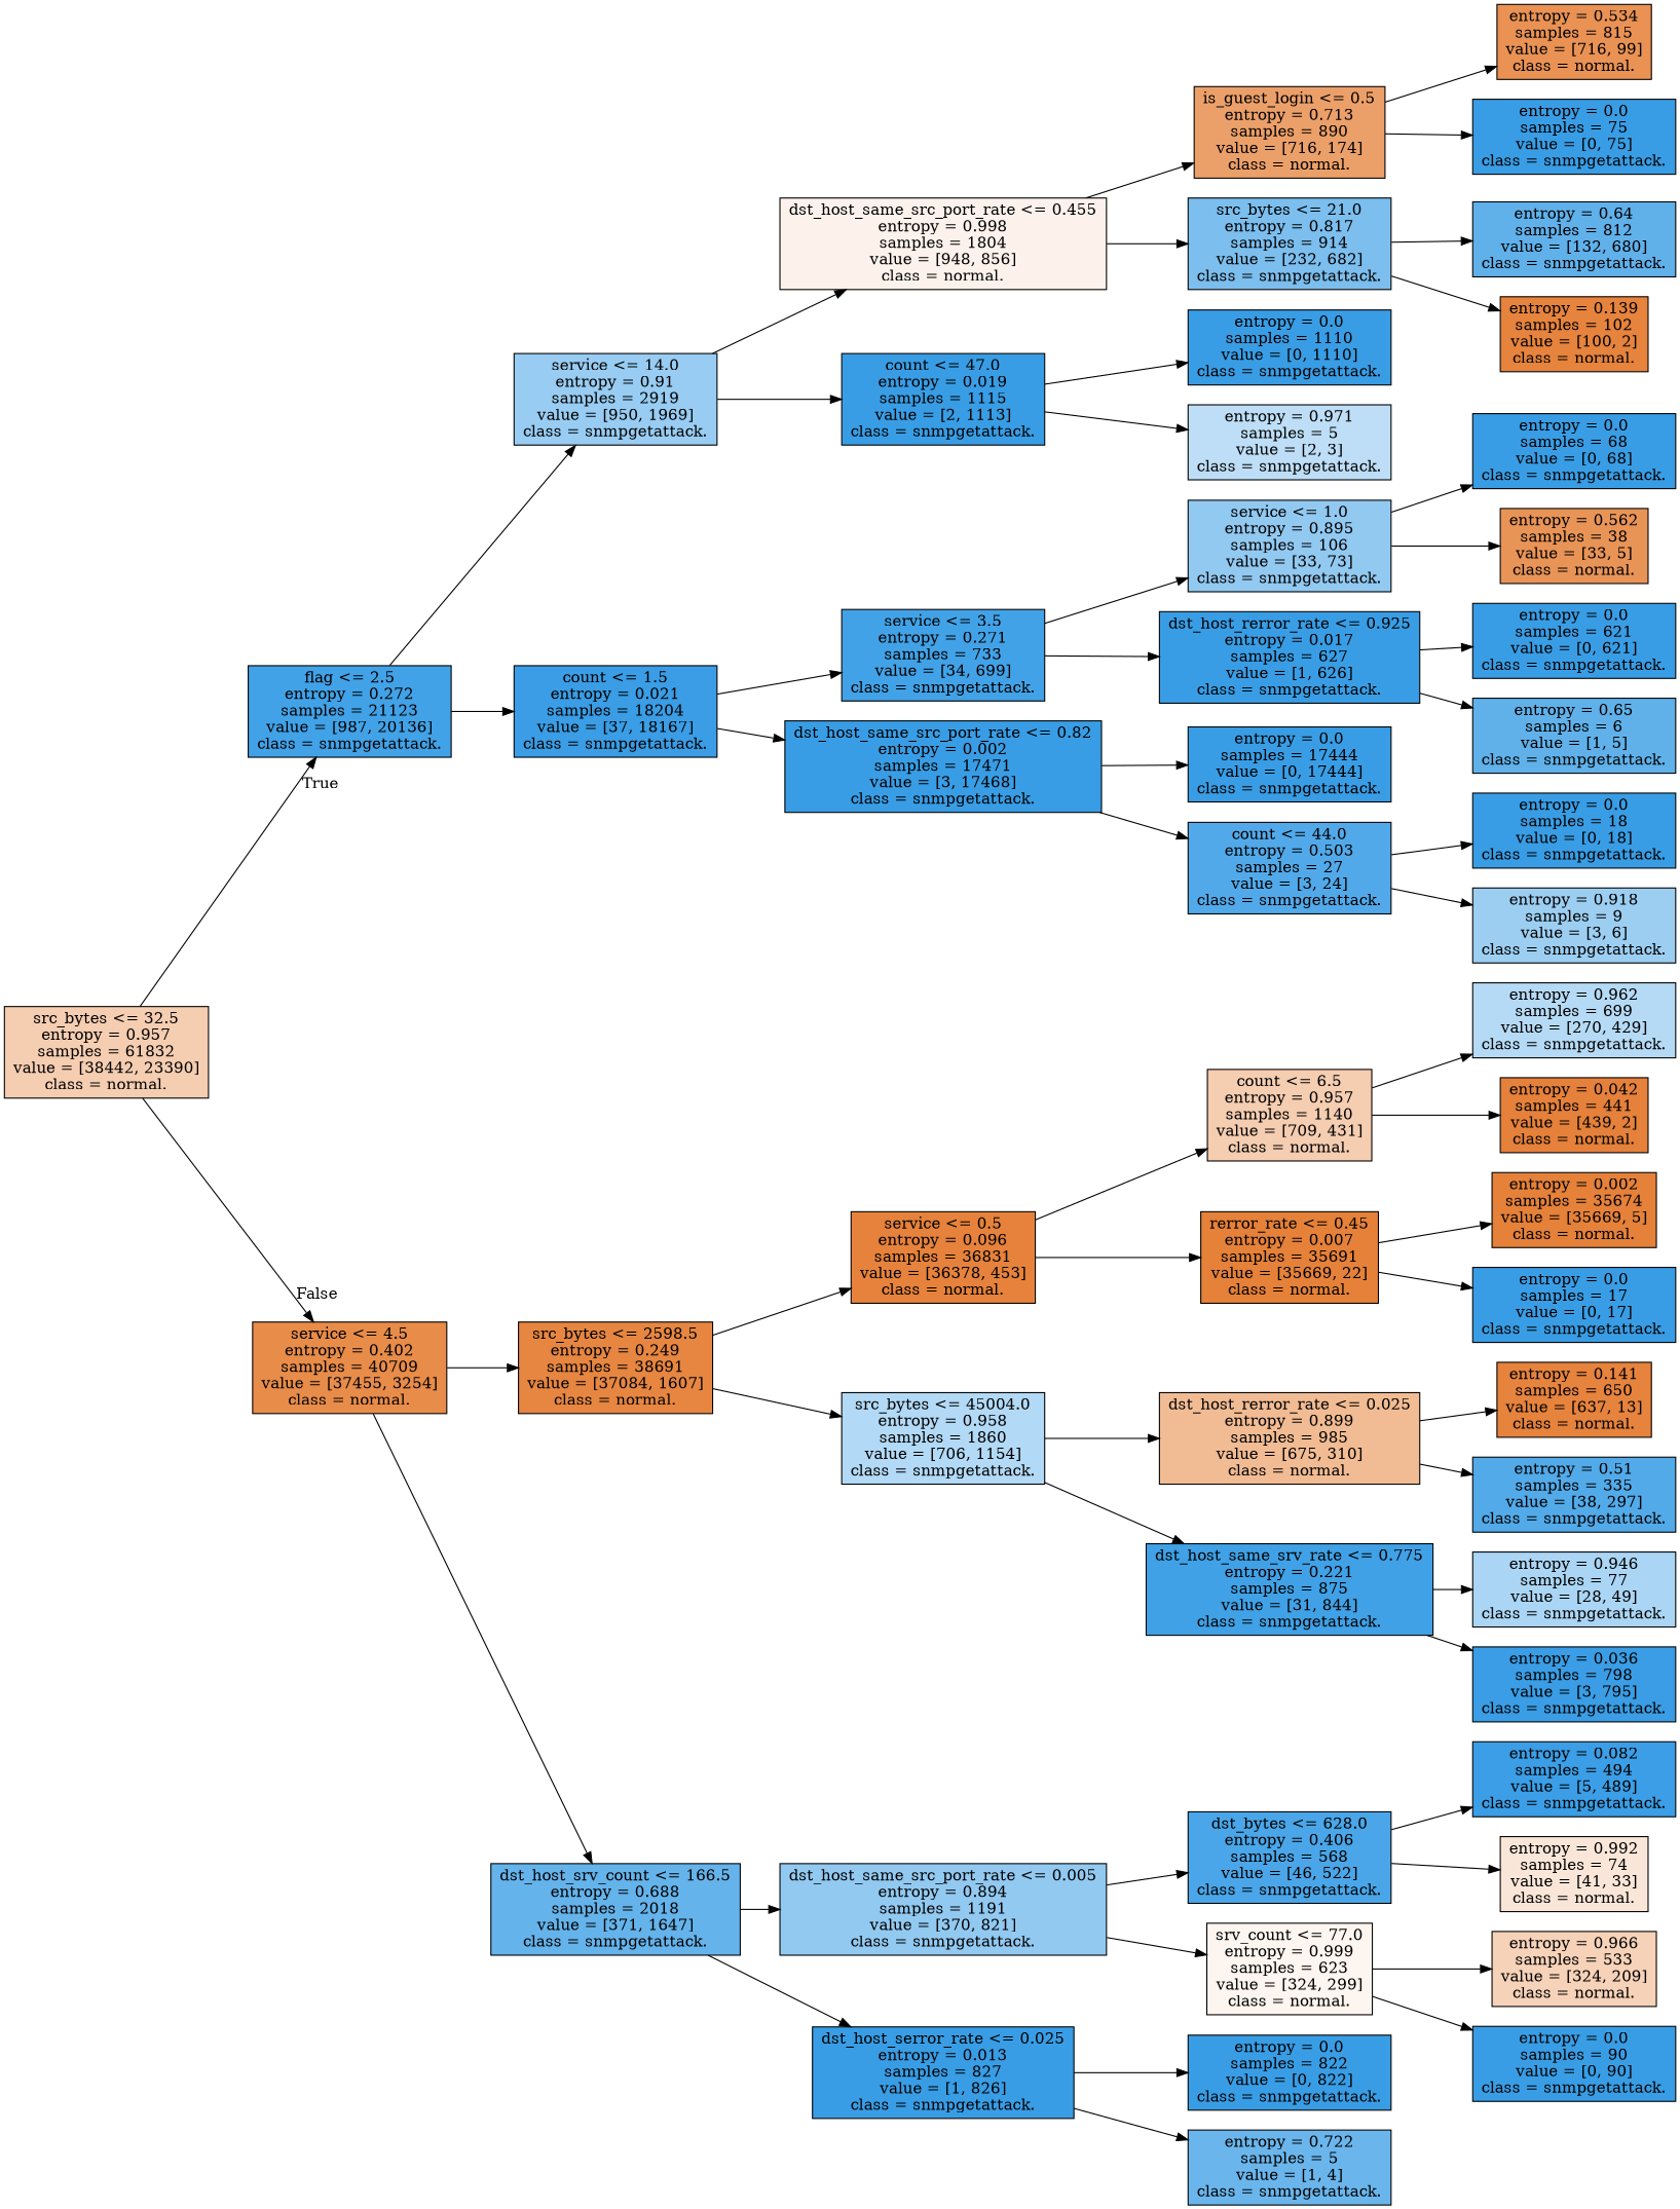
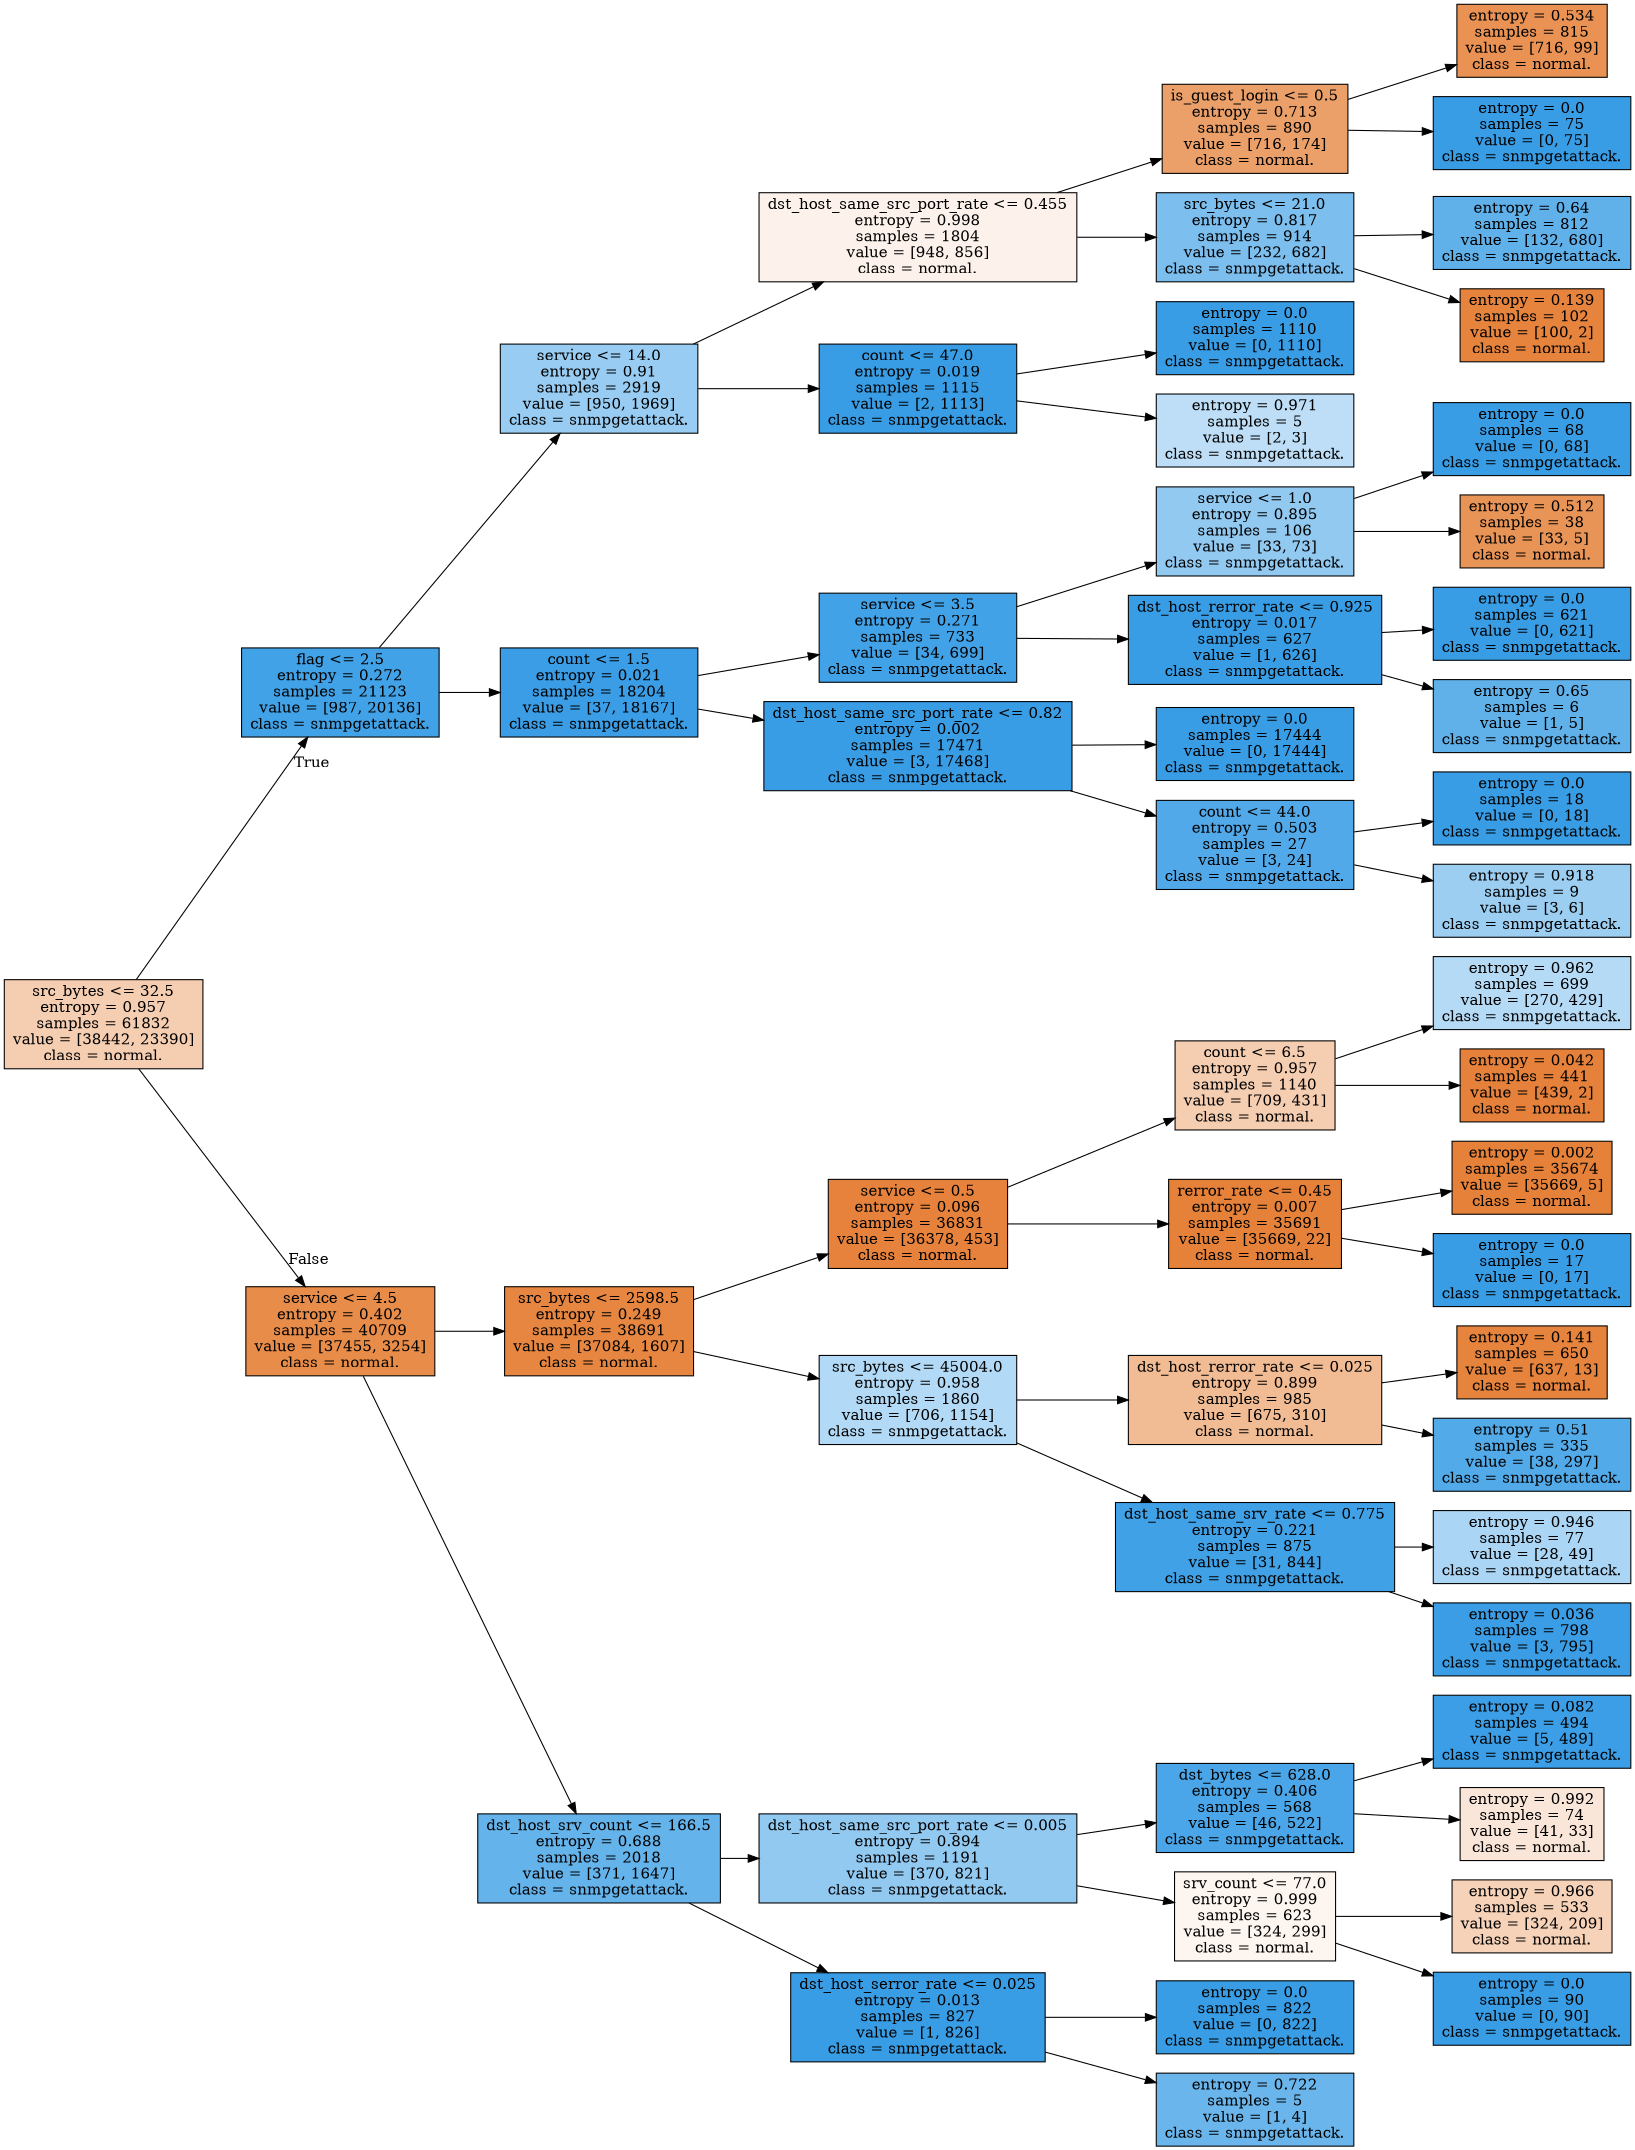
  digraph {
    rankdir=LR
    fontname="DejaVu Serif"
    node [color=black fillcolor="#399de5ff" shape=box style=filled fontname="DejaVu Serif"]
    edge [fontname="DejaVu Serif"]
    n1 [fillcolor="#e5813964" label="src_bytes <= 32.5\nentropy = 0.957\nsamples = 61832\nvalue = [38442, 23390]\nclass = normal."]
    n2 [fillcolor="#399de5f3" label="flag <= 2.5\nentropy = 0.272\nsamples = 21123\nvalue = [987, 20136]\nclass = snmpgetattack."]
    n3 [fillcolor="#e58139e9" label="service <= 4.5\nentropy = 0.402\nsamples = 40709\nvalue = [37455, 3254]\nclass = normal."]
    n4 [fillcolor="#399de584" label="service <= 14.0\nentropy = 0.91\nsamples = 2919\nvalue = [950, 1969]\nclass = snmpgetattack."]
    n5 [fillcolor="#399de5fe" label="count <= 1.5\nentropy = 0.021\nsamples = 18204\nvalue = [37, 18167]\nclass = snmpgetattack."]
    n6 [fillcolor="#e5813919" label="dst_host_same_src_port_rate <= 0.455\nentropy = 0.998\nsamples = 1804\nvalue = [948, 856]\nclass = normal."]
    n7 [label="count <= 47.0\nentropy = 0.019\nsamples = 1115\nvalue = [2, 1113]\nclass = snmpgetattack."]
    n8 [fillcolor="#e58139c1" label="is_guest_login <= 0.5\nentropy = 0.713\nsamples = 890\nvalue = [716, 174]\nclass = normal."]
    n9 [fillcolor="#399de5a8" label="src_bytes <= 21.0\nentropy = 0.817\nsamples = 914\nvalue = [232, 682]\nclass = snmpgetattack."]
    n10 [fillcolor="#e58139dc" label="entropy = 0.534\nsamples = 815\nvalue = [716, 99]\nclass = normal."]
    n11 [label="entropy = 0.0\nsamples = 75\nvalue = [0, 75]\nclass = snmpgetattack."]
    n12 [fillcolor="#399de5cd" label="entropy = 0.64\nsamples = 812\nvalue = [132, 680]\nclass = snmpgetattack."]
    n13 [fillcolor="#e58139fa" label="entropy = 0.139\nsamples = 102\nvalue = [100, 2]\nclass = normal."]
    n14 [label="entropy = 0.0\nsamples = 1110\nvalue = [0, 1110]\nclass = snmpgetattack."]
    n15 [fillcolor="#399de555" label="entropy = 0.971\nsamples = 5\nvalue = [2, 3]\nclass = snmpgetattack."]
    n16 [fillcolor="#399de5f3" label="service <= 3.5\nentropy = 0.271\nsamples = 733\nvalue = [34, 699]\nclass = snmpgetattack."]
    n17 [label="dst_host_same_src_port_rate <= 0.82\nentropy = 0.002\nsamples = 17471\nvalue = [3, 17468]\nclass = snmpgetattack."]
    n18 [fillcolor="#399de58c" label="service <= 1.0\nentropy = 0.895\nsamples = 106\nvalue = [33, 73]\nclass = snmpgetattack."]
    n19 [label="dst_host_rerror_rate <= 0.925\nentropy = 0.017\nsamples = 627\nvalue = [1, 626]\nclass = snmpgetattack."]
    n20 [label="entropy = 0.0\nsamples = 68\nvalue = [0, 68]\nclass = snmpgetattack."]
-   n21 [fillcolor="#e58139d8" label="entropy = 0.562\nsamples = 38\nvalue = [33, 5]\nclass = normal."]
+   n21 [fillcolor="#e58139d8" label="entropy = 0.512\nsamples = 38\nvalue = [33, 5]\nclass = normal."]
    n22 [label="entropy = 0.0\nsamples = 621\nvalue = [0, 621]\nclass = snmpgetattack."]
    n23 [fillcolor="#399de5cc" label="entropy = 0.65\nsamples = 6\nvalue = [1, 5]\nclass = snmpgetattack."]
    n24 [label="entropy = 0.0\nsamples = 17444\nvalue = [0, 17444]\nclass = snmpgetattack."]
    n25 [fillcolor="#399de5df" label="count <= 44.0\nentropy = 0.503\nsamples = 27\nvalue = [3, 24]\nclass = snmpgetattack."]
    n26 [label="entropy = 0.0\nsamples = 18\nvalue = [0, 18]\nclass = snmpgetattack."]
    n27 [fillcolor="#399de57f" label="entropy = 0.918\nsamples = 9\nvalue = [3, 6]\nclass = snmpgetattack."]
    n28 [fillcolor="#e58139f4" label="src_bytes <= 2598.5\nentropy = 0.249\nsamples = 38691\nvalue = [37084, 1607]\nclass = normal."]
    n29 [fillcolor="#399de5c6" label="dst_host_srv_count <= 166.5\nentropy = 0.688\nsamples = 2018\nvalue = [371, 1647]\nclass = snmpgetattack."]
    n30 [fillcolor="#e58139fc" label="service <= 0.5\nentropy = 0.096\nsamples = 36831\nvalue = [36378, 453]\nclass = normal."]
    n31 [fillcolor="#399de563" label="src_bytes <= 45004.0\nentropy = 0.958\nsamples = 1860\nvalue = [706, 1154]\nclass = snmpgetattack."]
    n32 [fillcolor="#e5813964" label="count <= 6.5\nentropy = 0.957\nsamples = 1140\nvalue = [709, 431]\nclass = normal."]
    n33 [fillcolor="#e58139ff" label="rerror_rate <= 0.45\nentropy = 0.007\nsamples = 35691\nvalue = [35669, 22]\nclass = normal."]
    n34 [fillcolor="#399de55f" label="entropy = 0.962\nsamples = 699\nvalue = [270, 429]\nclass = snmpgetattack."]
    n35 [fillcolor="#e58139fe" label="entropy = 0.042\nsamples = 441\nvalue = [439, 2]\nclass = normal."]
    n36 [fillcolor="#e58139ff" label="entropy = 0.002\nsamples = 35674\nvalue = [35669, 5]\nclass = normal."]
    n37 [label="entropy = 0.0\nsamples = 17\nvalue = [0, 17]\nclass = snmpgetattack."]
    n38 [fillcolor="#e581398a" label="dst_host_rerror_rate <= 0.025\nentropy = 0.899\nsamples = 985\nvalue = [675, 310]\nclass = normal."]
    n39 [fillcolor="#399de5f6" label="dst_host_same_srv_rate <= 0.775\nentropy = 0.221\nsamples = 875\nvalue = [31, 844]\nclass = snmpgetattack."]
    n40 [fillcolor="#e58139fa" label="entropy = 0.141\nsamples = 650\nvalue = [637, 13]\nclass = normal."]
    n41 [fillcolor="#399de5de" label="entropy = 0.51\nsamples = 335\nvalue = [38, 297]\nclass = snmpgetattack."]
    n42 [fillcolor="#399de56d" label="entropy = 0.946\nsamples = 77\nvalue = [28, 49]\nclass = snmpgetattack."]
    n43 [fillcolor="#399de5fe" label="entropy = 0.036\nsamples = 798\nvalue = [3, 795]\nclass = snmpgetattack."]
    n44 [fillcolor="#399de58c" label="dst_host_same_src_port_rate <= 0.005\nentropy = 0.894\nsamples = 1191\nvalue = [370, 821]\nclass = snmpgetattack."]
    n45 [label="dst_host_serror_rate <= 0.025\nentropy = 0.013\nsamples = 827\nvalue = [1, 826]\nclass = snmpgetattack."]
    n46 [fillcolor="#399de5e9" label="dst_bytes <= 628.0\nentropy = 0.406\nsamples = 568\nvalue = [46, 522]\nclass = snmpgetattack."]
    n47 [fillcolor="#e5813914" label="srv_count <= 77.0\nentropy = 0.999\nsamples = 623\nvalue = [324, 299]\nclass = normal."]
    n48 [fillcolor="#399de5fc" label="entropy = 0.082\nsamples = 494\nvalue = [5, 489]\nclass = snmpgetattack."]
    n49 [fillcolor="#e5813932" label="entropy = 0.992\nsamples = 74\nvalue = [41, 33]\nclass = normal."]
    n50 [fillcolor="#e581395b" label="entropy = 0.966\nsamples = 533\nvalue = [324, 209]\nclass = normal."]
    n51 [label="entropy = 0.0\nsamples = 90\nvalue = [0, 90]\nclass = snmpgetattack."]
    n52 [label="entropy = 0.0\nsamples = 822\nvalue = [0, 822]\nclass = snmpgetattack."]
    n53 [fillcolor="#399de5bf" label="entropy = 0.722\nsamples = 5\nvalue = [1, 4]\nclass = snmpgetattack."]
    n1 -> n2 [headlabel=True labelangle=45 labeldistance=2.5]
    n1 -> n3 [headlabel=False labelangle=-45 labeldistance=2.5]
    n2 -> n4
    n2 -> n5
    n3 -> n28
    n3 -> n29
    n4 -> n6
    n4 -> n7
    n5 -> n16
    n5 -> n17
    n6 -> n8
    n6 -> n9
    n7 -> n14
    n7 -> n15
    n8 -> n10
    n8 -> n11
    n9 -> n12
    n9 -> n13
    n16 -> n18
    n16 -> n19
    n17 -> n24
    n17 -> n25
    n18 -> n20
    n18 -> n21
    n19 -> n22
    n19 -> n23
    n25 -> n26
    n25 -> n27
    n28 -> n30
    n28 -> n31
    n29 -> n44
    n29 -> n45
    n30 -> n32
    n30 -> n33
    n31 -> n38
    n31 -> n39
    n32 -> n34
    n32 -> n35
    n33 -> n36
    n33 -> n37
    n38 -> n40
    n38 -> n41
    n39 -> n42
    n39 -> n43
    n44 -> n46
    n44 -> n47
    n45 -> n52
    n45 -> n53
    n46 -> n48
    n46 -> n49
    n47 -> n50
    n47 -> n51
  }
